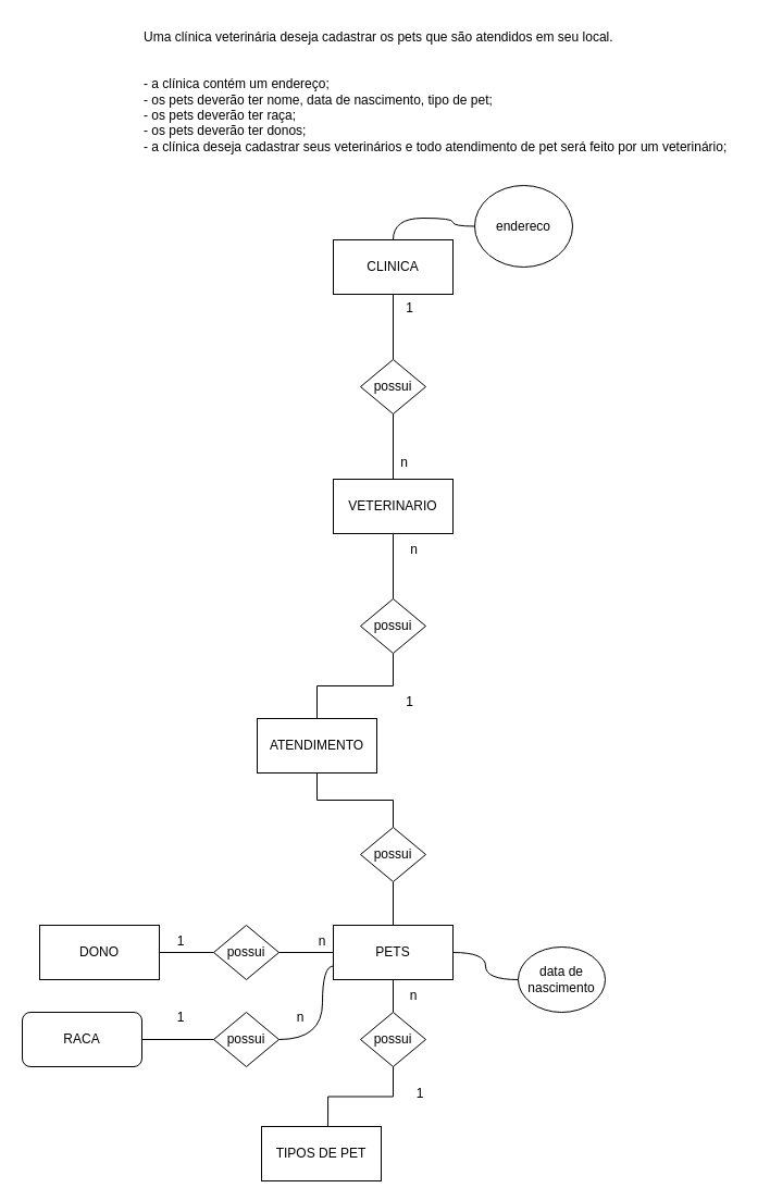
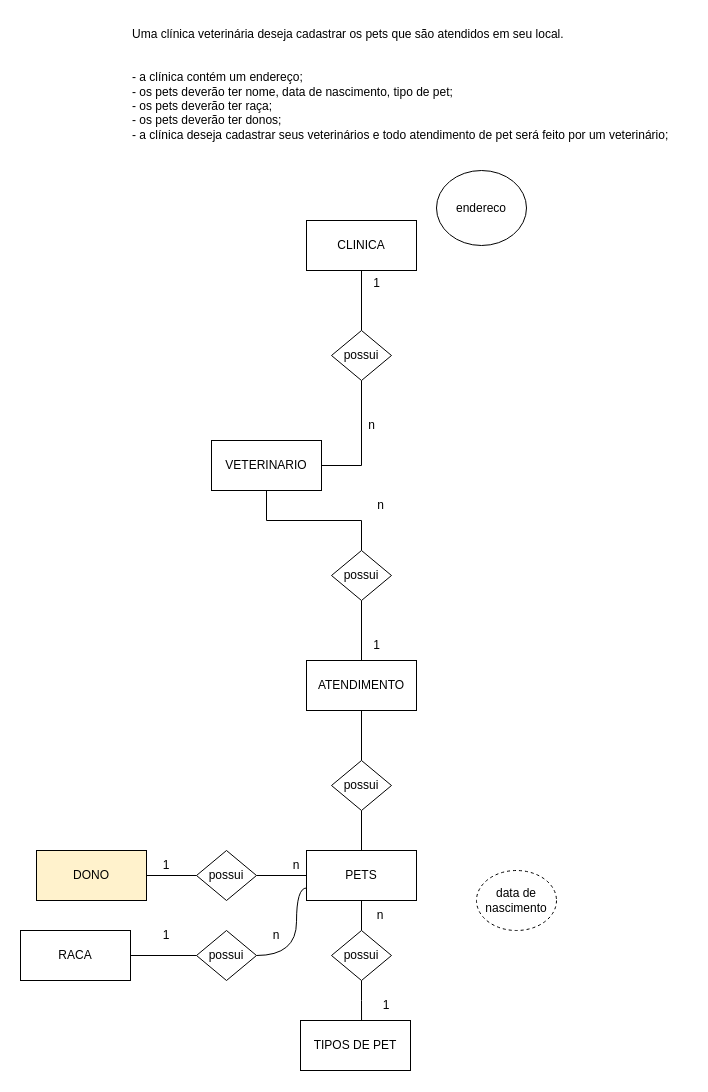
  <mxCell id="0" />
  <mxCell id="1" parent="0" />
  <mxCell id="2" value="Uma clínica veterinária deseja cadastrar os pets que são atendidos em seu local.&#10;&#10;&#10;- a clínica contém um endereço;&#10;- os pets deverão ter nome, data de nascimento, tipo de pet;&#10;- os pets deverão ter raça;&#10;- os pets deverão ter donos;&#10;- a clínica deseja cadastrar seus veterinários e todo atendimento de pet será feito por um veterinário;" style="text;whiteSpace=wrap;" parent="1" vertex="1"><mxGeometry x="130" width="556" height="130" as="geometry" y="20" /></mxCell>
  <mxCell id="3" style="edgeStyle=orthogonalEdgeStyle;rounded=0;orthogonalLoop=1;jettySize=auto;html=1;entryX=0.5;entryY=0;entryDx=0;entryDy=0;endArrow=none;endFill=0;" edge="1" parent="1" source="4" target="15"><mxGeometry relative="1" as="geometry" /></mxCell>
  <mxCell id="4" value="CLINICA" style="html=1;whiteSpace=wrap;" parent="1" vertex="1"><mxGeometry x="306" y="220" width="110" height="50" as="geometry" /></mxCell>
- <mxCell id="5" style="edgeStyle=orthogonalEdgeStyle;rounded=0;orthogonalLoop=1;jettySize=auto;html=1;entryX=0.5;entryY=0;entryDx=0;entryDy=0;endArrow=none;endFill=0;curved=1;" edge="1" parent="1" source="6" target="4"><mxGeometry relative="1" as="geometry" /></mxCell>
  <mxCell id="6" value="endereco" style="ellipse;whiteSpace=wrap;html=1;" parent="1" vertex="1"><mxGeometry x="436" y="170" width="90" height="75" as="geometry" /></mxCell>
  <mxCell id="7" style="edgeStyle=orthogonalEdgeStyle;rounded=0;orthogonalLoop=1;jettySize=auto;html=1;entryX=1;entryY=0.5;entryDx=0;entryDy=0;curved=1;exitX=0;exitY=0.75;exitDx=0;exitDy=0;endArrow=none;endFill=0;" edge="1" parent="1" source="8" target="33"><mxGeometry relative="1" as="geometry"><mxPoint x="316" y="867.5" as="sourcePoint" /><mxPoint x="206" y="980" as="targetPoint" /><Array as="points"><mxPoint x="296" y="888" /><mxPoint x="296" y="955" /></Array></mxGeometry></mxCell>
  <mxCell id="8" value="PETS" style="html=1;whiteSpace=wrap;" parent="1" vertex="1"><mxGeometry x="306" y="850" width="110" height="50" as="geometry" /></mxCell>
- <mxCell id="9" style="edgeStyle=orthogonalEdgeStyle;rounded=0;orthogonalLoop=1;jettySize=auto;html=1;entryX=1;entryY=0.5;entryDx=0;entryDy=0;endArrow=none;endFill=0;curved=1;" edge="1" parent="1" source="10" target="8"><mxGeometry relative="1" as="geometry" /></mxCell>
- <mxCell id="10" value="data de nascimento" style="ellipse;whiteSpace=wrap;html=1;" parent="1" vertex="1"><mxGeometry x="476" y="870" width="80" height="60" as="geometry" /></mxCell>
+ <mxCell id="10" value="data de nascimento" style="ellipse;whiteSpace=wrap;html=1;dashed=1;" parent="1" vertex="1"><mxGeometry x="476" y="870" width="80" height="60" as="geometry" /></mxCell>
  <mxCell id="11" style="edgeStyle=orthogonalEdgeStyle;rounded=0;orthogonalLoop=1;jettySize=auto;html=1;entryX=0;entryY=0.5;entryDx=0;entryDy=0;endArrow=none;endFill=0;" edge="1" parent="1" source="12" target="17"><mxGeometry relative="1" as="geometry" /></mxCell>
- <mxCell id="12" value="DONO" style="html=1;whiteSpace=wrap;" parent="1" vertex="1"><mxGeometry x="36" y="850" width="110" height="50" as="geometry" /></mxCell>
+ <mxCell id="12" value="DONO" style="html=1;whiteSpace=wrap;fillColor=#fff2cc;" parent="1" vertex="1"><mxGeometry x="36" y="850" width="110" height="50" as="geometry" /></mxCell>
  <mxCell id="13" style="edgeStyle=orthogonalEdgeStyle;rounded=0;orthogonalLoop=1;jettySize=auto;html=1;entryX=0.5;entryY=1;entryDx=0;entryDy=0;endArrow=none;endFill=0;" edge="1" parent="1" source="14" target="15"><mxGeometry relative="1" as="geometry" /></mxCell>
- <mxCell id="14" value="VETERINARIO" style="html=1;whiteSpace=wrap;" parent="1" vertex="1"><mxGeometry x="306" y="440" width="110" height="50" as="geometry" /></mxCell>
+ <mxCell id="14" value="VETERINARIO" style="html=1;whiteSpace=wrap;" parent="1" vertex="1"><mxGeometry x="211" y="440" width="110" height="50" as="geometry" /></mxCell>
  <mxCell id="15" value="possui" style="rhombus;whiteSpace=wrap;html=1;" parent="1" vertex="1"><mxGeometry x="331" y="330" width="60" height="50" as="geometry" /></mxCell>
  <mxCell id="16" style="edgeStyle=orthogonalEdgeStyle;rounded=0;orthogonalLoop=1;jettySize=auto;html=1;endArrow=none;endFill=0;entryX=0;entryY=0.5;entryDx=0;entryDy=0;" edge="1" parent="1" source="17" target="8"><mxGeometry relative="1" as="geometry" /></mxCell>
  <mxCell id="17" value="possui" style="rhombus;whiteSpace=wrap;html=1;" parent="1" vertex="1"><mxGeometry x="196" y="850" width="60" height="50" as="geometry" /></mxCell>
- <mxCell id="18" value="TIPOS DE PET" style="html=1;whiteSpace=wrap;" vertex="1" parent="1"><mxGeometry x="240" y="1035" width="110" height="50" as="geometry" /></mxCell>
+ <mxCell id="18" value="TIPOS DE PET" style="html=1;whiteSpace=wrap;" vertex="1" parent="1"><mxGeometry x="300" y="1020" width="110" height="50" as="geometry" /></mxCell>
  <mxCell id="19" style="edgeStyle=orthogonalEdgeStyle;rounded=0;orthogonalLoop=1;jettySize=auto;html=1;entryX=0;entryY=0.5;entryDx=0;entryDy=0;endArrow=none;endFill=0;" edge="1" parent="1" source="20" target="33"><mxGeometry relative="1" as="geometry" /></mxCell>
- <mxCell id="20" value="RACA" style="html=1;whiteSpace=wrap;rounded=1;" vertex="1" parent="1"><mxGeometry x="20" y="930" width="110" height="50" as="geometry" /></mxCell>
- <mxCell id="21" value="ATENDIMENTO" style="html=1;whiteSpace=wrap;" vertex="1" parent="1"><mxGeometry x="236" y="660" width="110" height="50" as="geometry" /></mxCell>
+ <mxCell id="20" value="RACA" style="html=1;whiteSpace=wrap;" vertex="1" parent="1"><mxGeometry x="20" y="930" width="110" height="50" as="geometry" /></mxCell>
+ <mxCell id="21" value="ATENDIMENTO" style="html=1;whiteSpace=wrap;" vertex="1" parent="1"><mxGeometry x="306" y="660" width="110" height="50" as="geometry" /></mxCell>
  <mxCell id="22" style="edgeStyle=orthogonalEdgeStyle;rounded=0;orthogonalLoop=1;jettySize=auto;html=1;entryX=0.5;entryY=0;entryDx=0;entryDy=0;endArrow=none;endFill=0;exitX=0.5;exitY=1;exitDx=0;exitDy=0;" edge="1" target="24" parent="1" source="14"><mxGeometry relative="1" as="geometry"><mxPoint x="361" y="510" as="sourcePoint" /></mxGeometry></mxCell>
  <mxCell id="23" style="edgeStyle=orthogonalEdgeStyle;rounded=0;orthogonalLoop=1;jettySize=auto;html=1;entryX=0.5;entryY=1;entryDx=0;entryDy=0;endArrow=none;endFill=0;exitX=0.5;exitY=0;exitDx=0;exitDy=0;" edge="1" target="24" parent="1" source="21"><mxGeometry relative="1" as="geometry"><mxPoint x="361" y="660" as="sourcePoint" /></mxGeometry></mxCell>
  <mxCell id="24" value="possui" style="rhombus;whiteSpace=wrap;html=1;" vertex="1" parent="1"><mxGeometry x="331" y="550" width="60" height="50" as="geometry" /></mxCell>
  <mxCell id="25" style="edgeStyle=orthogonalEdgeStyle;rounded=0;orthogonalLoop=1;jettySize=auto;html=1;entryX=0.5;entryY=0;entryDx=0;entryDy=0;endArrow=none;endFill=0;exitX=0.5;exitY=1;exitDx=0;exitDy=0;" edge="1" target="27" parent="1" source="21"><mxGeometry relative="1" as="geometry"><mxPoint x="361" y="715" as="sourcePoint" /></mxGeometry></mxCell>
  <mxCell id="26" style="edgeStyle=orthogonalEdgeStyle;rounded=0;orthogonalLoop=1;jettySize=auto;html=1;entryX=0.5;entryY=1;entryDx=0;entryDy=0;endArrow=none;endFill=0;exitX=0.5;exitY=0;exitDx=0;exitDy=0;" edge="1" target="27" parent="1" source="8"><mxGeometry relative="1" as="geometry"><mxPoint x="361" y="860" as="sourcePoint" /></mxGeometry></mxCell>
  <mxCell id="27" value="possui" style="rhombus;whiteSpace=wrap;html=1;" vertex="1" parent="1"><mxGeometry x="331" y="760" width="60" height="50" as="geometry" /></mxCell>
  <mxCell id="28" style="edgeStyle=orthogonalEdgeStyle;rounded=0;orthogonalLoop=1;jettySize=auto;html=1;entryX=0.5;entryY=0;entryDx=0;entryDy=0;endArrow=none;endFill=0;exitX=0.545;exitY=1;exitDx=0;exitDy=0;exitPerimeter=0;" edge="1" target="30" parent="1" source="8"><mxGeometry relative="1" as="geometry"><mxPoint x="361" y="900" as="sourcePoint" /></mxGeometry></mxCell>
  <mxCell id="29" style="edgeStyle=orthogonalEdgeStyle;rounded=0;orthogonalLoop=1;jettySize=auto;html=1;entryX=0.555;entryY=0;entryDx=0;entryDy=0;entryPerimeter=0;endArrow=none;endFill=0;" edge="1" parent="1" source="30" target="18"><mxGeometry relative="1" as="geometry" /></mxCell>
  <mxCell id="30" value="possui" style="rhombus;whiteSpace=wrap;html=1;" vertex="1" parent="1"><mxGeometry x="331" y="930" width="60" height="50" as="geometry" /></mxCell>
  <mxCell id="31" value="1" style="text;html=1;align=center;verticalAlign=middle;resizable=0;points=[];autosize=1;strokeColor=none;fillColor=none;" vertex="1" parent="1"><mxGeometry x="361" y="268" width="30" height="30" as="geometry" /></mxCell>
  <mxCell id="32" value="n" style="text;html=1;align=center;verticalAlign=middle;resizable=0;points=[];autosize=1;strokeColor=none;fillColor=none;" vertex="1" parent="1"><mxGeometry x="356" y="410" width="30" height="30" as="geometry" /></mxCell>
  <mxCell id="33" value="possui" style="rhombus;whiteSpace=wrap;html=1;" vertex="1" parent="1"><mxGeometry x="196" y="930" width="60" height="50" as="geometry" /></mxCell>
  <mxCell id="34" value="1" style="text;html=1;strokeColor=none;fillColor=none;align=center;verticalAlign=middle;whiteSpace=wrap;rounded=0;" vertex="1" parent="1"><mxGeometry x="136" y="850" width="60" height="30" as="geometry" /></mxCell>
  <mxCell id="35" value="n" style="text;html=1;strokeColor=none;fillColor=none;align=center;verticalAlign=middle;whiteSpace=wrap;rounded=0;" vertex="1" parent="1"><mxGeometry x="266" y="850" width="60" height="30" as="geometry" /></mxCell>
  <mxCell id="36" value="n" style="text;html=1;strokeColor=none;fillColor=none;align=center;verticalAlign=middle;whiteSpace=wrap;rounded=0;" vertex="1" parent="1"><mxGeometry x="350" y="900" width="60" height="30" as="geometry" /></mxCell>
  <mxCell id="37" value="1" style="text;html=1;strokeColor=none;fillColor=none;align=center;verticalAlign=middle;whiteSpace=wrap;rounded=0;" vertex="1" parent="1"><mxGeometry x="356" y="990" width="60" height="30" as="geometry" /></mxCell>
  <mxCell id="38" value="n" style="text;html=1;align=center;verticalAlign=middle;resizable=0;points=[];autosize=1;strokeColor=none;fillColor=none;" vertex="1" parent="1"><mxGeometry x="365" y="490" width="30" height="30" as="geometry" /></mxCell>
  <mxCell id="39" value="1" style="text;html=1;align=center;verticalAlign=middle;resizable=0;points=[];autosize=1;strokeColor=none;fillColor=none;" vertex="1" parent="1"><mxGeometry x="361" y="630" width="30" height="30" as="geometry" /></mxCell>
  <mxCell id="40" value="n" style="text;html=1;strokeColor=none;fillColor=none;align=center;verticalAlign=middle;whiteSpace=wrap;rounded=0;" vertex="1" parent="1"><mxGeometry x="246" y="920" width="60" height="30" as="geometry" /></mxCell>
  <mxCell id="41" value="1" style="text;html=1;strokeColor=none;fillColor=none;align=center;verticalAlign=middle;whiteSpace=wrap;rounded=0;" vertex="1" parent="1"><mxGeometry x="136" y="920" width="60" height="30" as="geometry" /></mxCell>
